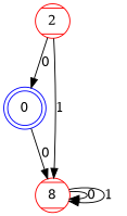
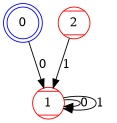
  digraph {
    node [color=red shape=Mcircle style=striped]
    0 [color=blue shape=doublecircle]
-   1 [label=8]
+   1
    2
    0 -> 1 [label=0]
    1 -> 1 [label=0]
    1 -> 1 [label=1]
-   2 -> 0 [label=0]
    2 -> 1 [label=1]
  }
